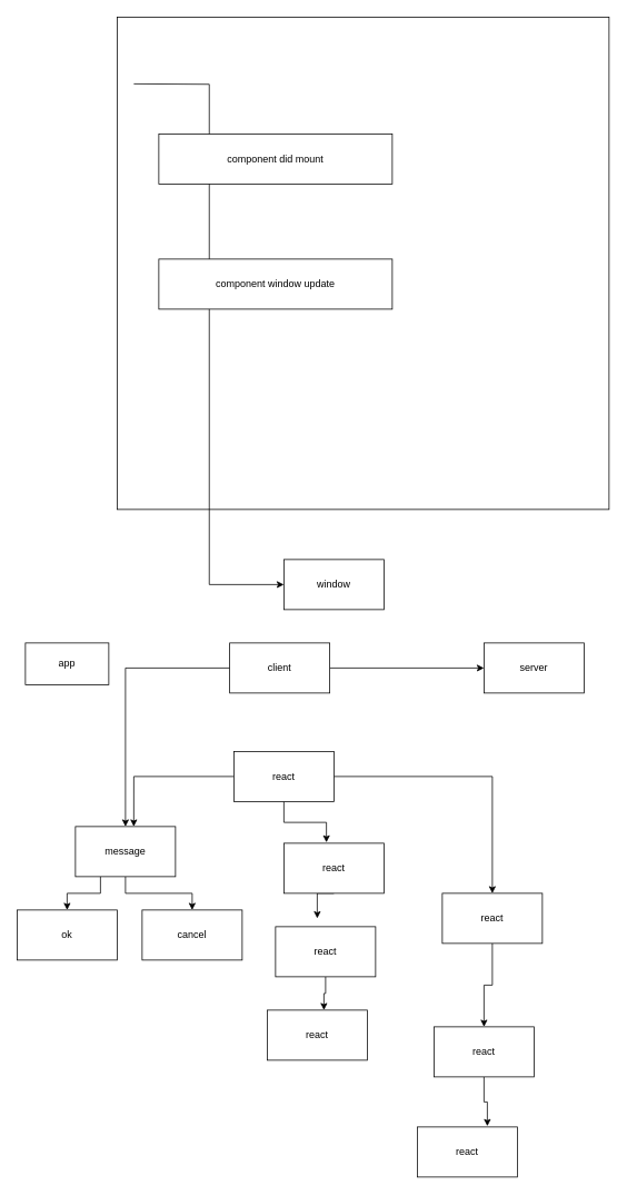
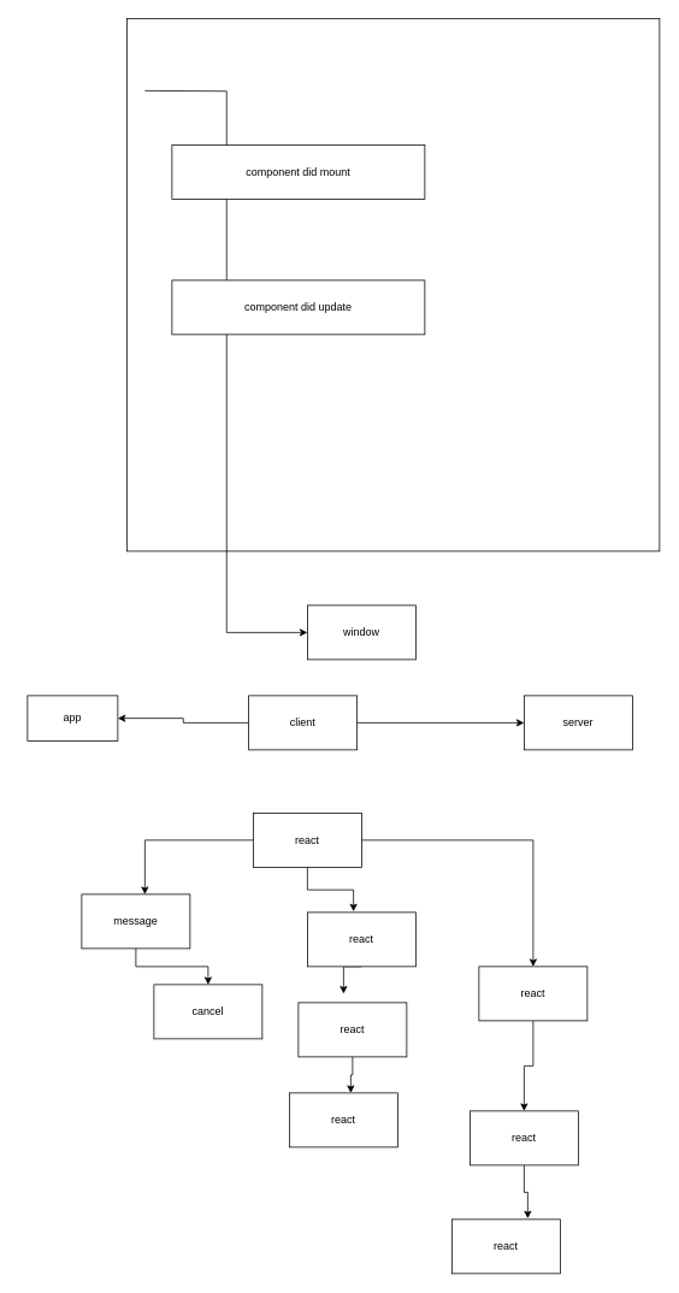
  <mxCell id="0" />
  <mxCell id="1" parent="0" />
  <mxCell id="2" value="" style="whiteSpace=wrap;html=1;aspect=fixed;" vertex="1" parent="1"><mxGeometry x="140" y="20" width="590" height="590" as="geometry" /></mxCell>
  <mxCell id="3" value="window" style="rounded=0;whiteSpace=wrap;html=1;" vertex="1" parent="1"><mxGeometry x="340" y="670" width="120" height="60" as="geometry" /></mxCell>
  <mxCell id="4" style="edgeStyle=orthogonalEdgeStyle;rounded=0;orthogonalLoop=1;jettySize=auto;html=1;exitX=0;exitY=0.5;exitDx=0;exitDy=0;entryX=0;entryY=0.5;entryDx=0;entryDy=0;" edge="1" parent="1" target="3"><mxGeometry relative="1" as="geometry"><mxPoint x="160" y="100" as="sourcePoint" /></mxGeometry></mxCell>
  <mxCell id="5" value="component did mount&lt;br&gt;" style="rounded=0;whiteSpace=wrap;html=1;" vertex="1" parent="1"><mxGeometry x="190" y="160" width="280" height="60" as="geometry" /></mxCell>
- <mxCell id="6" value="component window update&lt;br&gt;" style="rounded=0;whiteSpace=wrap;html=1;" vertex="1" parent="1"><mxGeometry x="190" y="310" width="280" height="60" as="geometry" /></mxCell>
+ <mxCell id="6" value="component did update&lt;br&gt;" style="rounded=0;whiteSpace=wrap;html=1;" vertex="1" parent="1"><mxGeometry x="190" y="310" width="280" height="60" as="geometry" /></mxCell>
  <mxCell id="7" value="app" style="rounded=0;whiteSpace=wrap;html=1;" vertex="1" parent="1"><mxGeometry x="30" y="770" width="100" height="50" as="geometry" /></mxCell>
- <mxCell id="8" style="edgeStyle=orthogonalEdgeStyle;rounded=0;orthogonalLoop=1;jettySize=auto;html=1;exitX=0;exitY=0.5;exitDx=0;exitDy=0;" edge="1" parent="1" source="10" target="18"><mxGeometry relative="1" as="geometry" /></mxCell>
+ <mxCell id="8" style="edgeStyle=orthogonalEdgeStyle;rounded=0;orthogonalLoop=1;jettySize=auto;html=1;exitX=0;exitY=0.5;exitDx=0;exitDy=0;entryX=1;entryY=0.5;entryDx=0;entryDy=0;" edge="1" parent="1" source="10" target="7"><mxGeometry relative="1" as="geometry" /></mxCell>
  <mxCell id="9" style="edgeStyle=orthogonalEdgeStyle;rounded=0;orthogonalLoop=1;jettySize=auto;html=1;exitX=1;exitY=0.5;exitDx=0;exitDy=0;entryX=0;entryY=0.5;entryDx=0;entryDy=0;" edge="1" parent="1" source="10" target="11"><mxGeometry relative="1" as="geometry" /></mxCell>
  <mxCell id="10" value="client" style="rounded=0;whiteSpace=wrap;html=1;" vertex="1" parent="1"><mxGeometry x="275" y="770" width="120" height="60" as="geometry" /></mxCell>
  <mxCell id="11" value="server" style="rounded=0;whiteSpace=wrap;html=1;" vertex="1" parent="1"><mxGeometry x="580" y="770" width="120" height="60" as="geometry" /></mxCell>
  <mxCell id="12" style="edgeStyle=orthogonalEdgeStyle;rounded=0;orthogonalLoop=1;jettySize=auto;html=1;exitX=1;exitY=0.5;exitDx=0;exitDy=0;" edge="1" parent="1" source="15" target="26"><mxGeometry relative="1" as="geometry" /></mxCell>
  <mxCell id="13" style="edgeStyle=orthogonalEdgeStyle;rounded=0;orthogonalLoop=1;jettySize=auto;html=1;exitX=0.5;exitY=1;exitDx=0;exitDy=0;entryX=0.425;entryY=-0.017;entryDx=0;entryDy=0;entryPerimeter=0;" edge="1" parent="1" source="15" target="20"><mxGeometry relative="1" as="geometry" /></mxCell>
  <mxCell id="14" style="edgeStyle=orthogonalEdgeStyle;rounded=0;orthogonalLoop=1;jettySize=auto;html=1;exitX=0;exitY=0.5;exitDx=0;exitDy=0;entryX=0.583;entryY=0;entryDx=0;entryDy=0;entryPerimeter=0;" edge="1" parent="1" source="15" target="18"><mxGeometry relative="1" as="geometry" /></mxCell>
  <mxCell id="15" value="react" style="rounded=0;whiteSpace=wrap;html=1;" vertex="1" parent="1"><mxGeometry x="280" y="900" width="120" height="60" as="geometry" /></mxCell>
  <mxCell id="16" style="edgeStyle=orthogonalEdgeStyle;rounded=0;orthogonalLoop=1;jettySize=auto;html=1;exitX=0.5;exitY=1;exitDx=0;exitDy=0;" edge="1" parent="1" source="18" target="29"><mxGeometry relative="1" as="geometry" /></mxCell>
- <mxCell id="17" style="edgeStyle=orthogonalEdgeStyle;rounded=0;orthogonalLoop=1;jettySize=auto;html=1;exitX=0.25;exitY=1;exitDx=0;exitDy=0;entryX=0.5;entryY=0;entryDx=0;entryDy=0;" edge="1" parent="1" source="18" target="30"><mxGeometry relative="1" as="geometry" /></mxCell>
  <mxCell id="18" value="message" style="rounded=0;whiteSpace=wrap;html=1;" vertex="1" parent="1"><mxGeometry x="90" y="990" width="120" height="60" as="geometry" /></mxCell>
  <mxCell id="19" style="edgeStyle=orthogonalEdgeStyle;rounded=0;orthogonalLoop=1;jettySize=auto;html=1;exitX=0.5;exitY=1;exitDx=0;exitDy=0;" edge="1" parent="1" source="20"><mxGeometry relative="1" as="geometry"><mxPoint x="380" y="1100" as="targetPoint" /></mxGeometry></mxCell>
  <mxCell id="20" value="react" style="rounded=0;whiteSpace=wrap;html=1;" vertex="1" parent="1"><mxGeometry x="340" y="1010" width="120" height="60" as="geometry" /></mxCell>
  <mxCell id="21" value="react" style="rounded=0;whiteSpace=wrap;html=1;" vertex="1" parent="1"><mxGeometry x="500" y="1350" width="120" height="60" as="geometry" /></mxCell>
  <mxCell id="22" style="edgeStyle=orthogonalEdgeStyle;rounded=0;orthogonalLoop=1;jettySize=auto;html=1;exitX=0.5;exitY=1;exitDx=0;exitDy=0;entryX=0.567;entryY=0;entryDx=0;entryDy=0;entryPerimeter=0;" edge="1" parent="1" source="23" target="24"><mxGeometry relative="1" as="geometry" /></mxCell>
  <mxCell id="23" value="react" style="rounded=0;whiteSpace=wrap;html=1;" vertex="1" parent="1"><mxGeometry x="330" y="1110" width="120" height="60" as="geometry" /></mxCell>
  <mxCell id="24" value="react" style="rounded=0;whiteSpace=wrap;html=1;" vertex="1" parent="1"><mxGeometry x="320" y="1210" width="120" height="60" as="geometry" /></mxCell>
  <mxCell id="25" style="edgeStyle=orthogonalEdgeStyle;rounded=0;orthogonalLoop=1;jettySize=auto;html=1;exitX=0.5;exitY=1;exitDx=0;exitDy=0;" edge="1" parent="1" source="26" target="28"><mxGeometry relative="1" as="geometry" /></mxCell>
  <mxCell id="26" value="react" style="rounded=0;whiteSpace=wrap;html=1;" vertex="1" parent="1"><mxGeometry x="530" y="1070" width="120" height="60" as="geometry" /></mxCell>
  <mxCell id="27" style="edgeStyle=orthogonalEdgeStyle;rounded=0;orthogonalLoop=1;jettySize=auto;html=1;exitX=0.5;exitY=1;exitDx=0;exitDy=0;entryX=0.7;entryY=-0.017;entryDx=0;entryDy=0;entryPerimeter=0;" edge="1" parent="1" source="28" target="21"><mxGeometry relative="1" as="geometry" /></mxCell>
  <mxCell id="28" value="react" style="rounded=0;whiteSpace=wrap;html=1;" vertex="1" parent="1"><mxGeometry x="520" y="1230" width="120" height="60" as="geometry" /></mxCell>
  <mxCell id="29" value="cancel" style="rounded=0;whiteSpace=wrap;html=1;" vertex="1" parent="1"><mxGeometry x="170" y="1090" width="120" height="60" as="geometry" /></mxCell>
- <mxCell id="30" value="ok" style="rounded=0;whiteSpace=wrap;html=1;" vertex="1" parent="1"><mxGeometry x="20" y="1090" width="120" height="60" as="geometry" /></mxCell>
